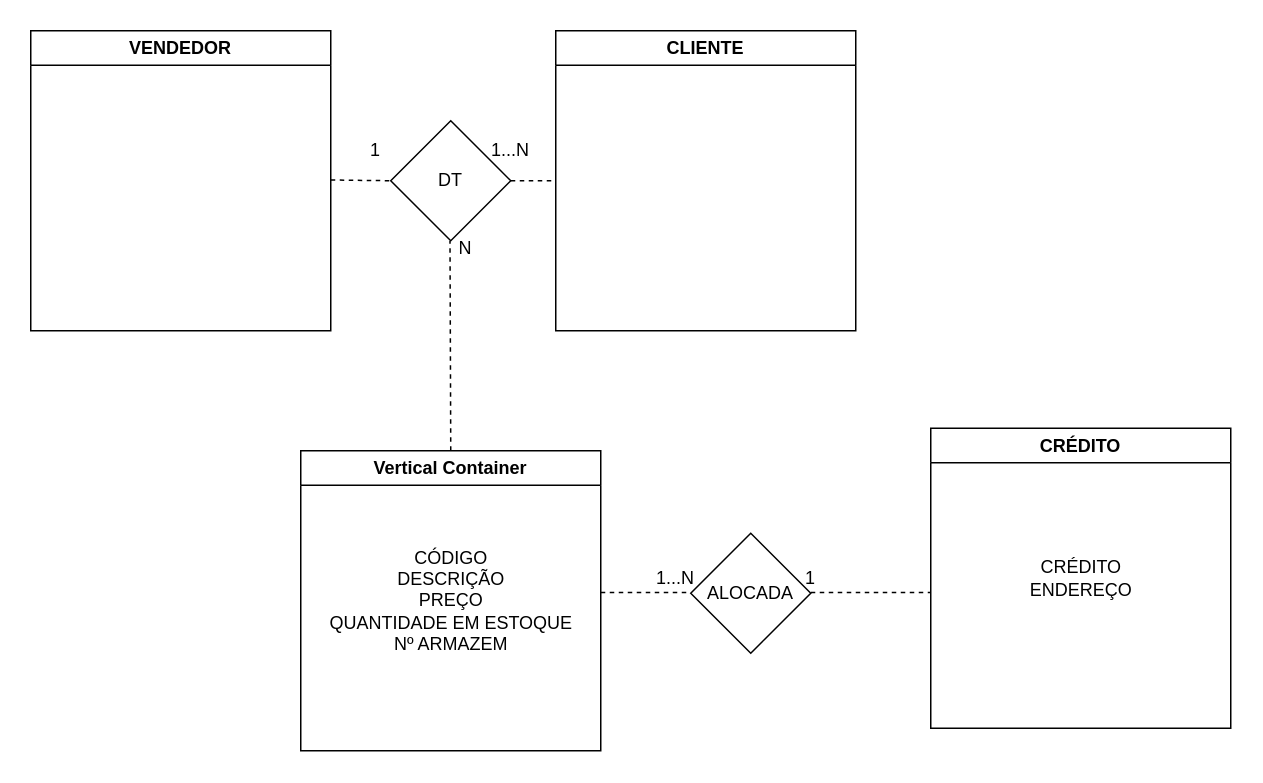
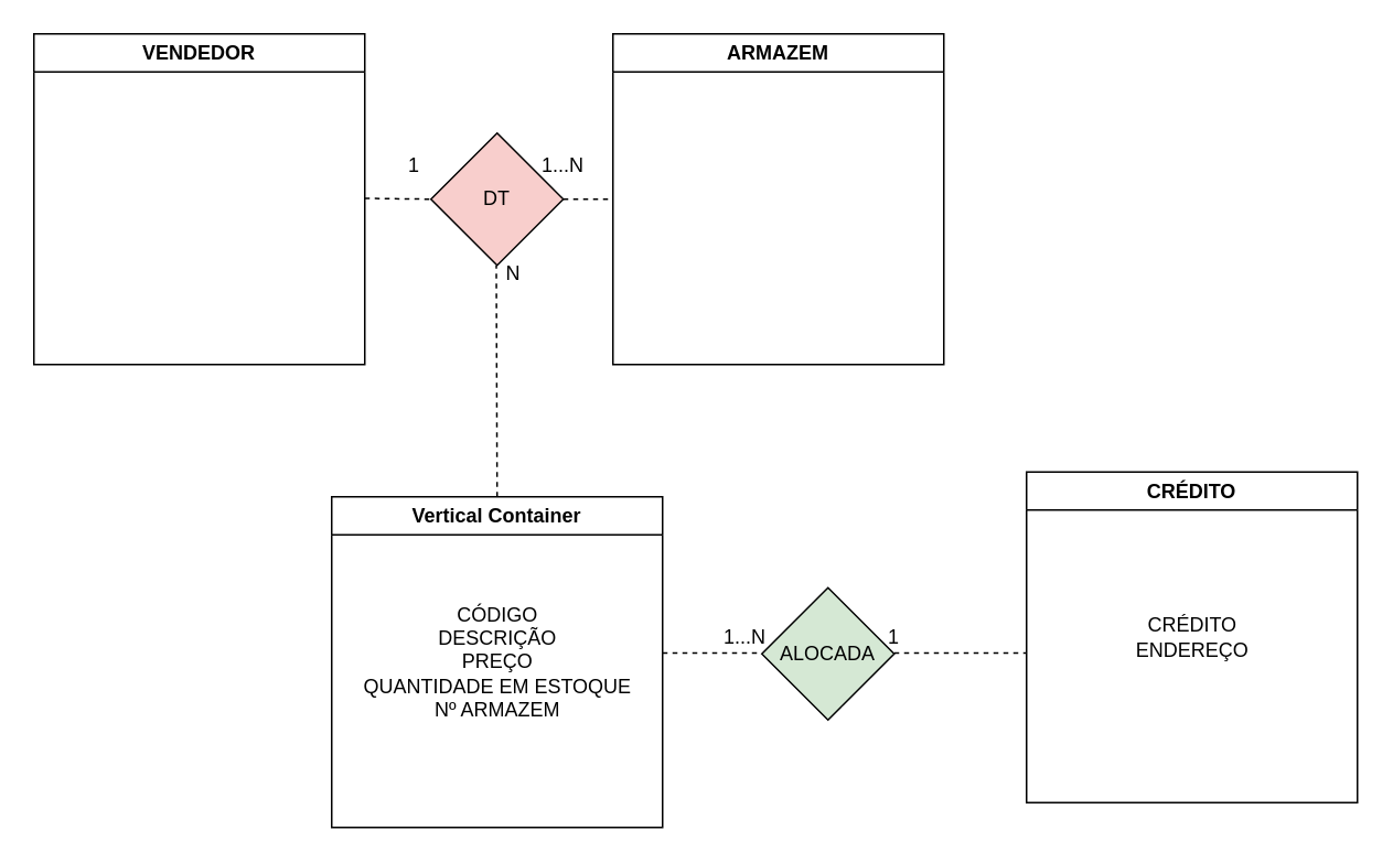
  <mxCell id="0" />
  <mxCell id="1" parent="0" />
  <mxCell id="2" value="VENDEDOR" style="swimlane;whiteSpace=wrap;html=1;" vertex="1" parent="1"><mxGeometry x="20" y="20" width="200" height="200" as="geometry" /></mxCell>
- <mxCell id="3" value="CLIENTE" style="swimlane;whiteSpace=wrap;html=1;" vertex="1" parent="1"><mxGeometry x="370" y="20" width="200" height="200" as="geometry" /></mxCell>
- <mxCell id="4" value="DT" style="rhombus;whiteSpace=wrap;html=1;" vertex="1" parent="1"><mxGeometry x="260" y="80" width="80" height="80" as="geometry" /></mxCell>
+ <mxCell id="3" value="ARMAZEM" style="swimlane;whiteSpace=wrap;html=1;" vertex="1" parent="1"><mxGeometry x="370" y="20" width="200" height="200" as="geometry" /></mxCell>
+ <mxCell id="4" value="DT" style="rhombus;whiteSpace=wrap;html=1;fillColor=#f8cecc;" vertex="1" parent="1"><mxGeometry x="260" y="80" width="80" height="80" as="geometry" /></mxCell>
  <mxCell id="5" value="" style="endArrow=none;dashed=1;html=1;rounded=0;entryX=0;entryY=0.5;entryDx=0;entryDy=0;" edge="1" parent="1" target="4"><mxGeometry width="50" height="50" relative="1" as="geometry"><mxPoint x="220" y="119.5" as="sourcePoint" /><mxPoint x="280" y="119.5" as="targetPoint" /></mxGeometry></mxCell>
  <mxCell id="6" value="" style="endArrow=none;dashed=1;html=1;rounded=0;entryX=0;entryY=0.5;entryDx=0;entryDy=0;" edge="1" parent="1"><mxGeometry width="50" height="50" relative="1" as="geometry"><mxPoint x="340" y="120" as="sourcePoint" /><mxPoint x="370" y="120" as="targetPoint" /></mxGeometry></mxCell>
  <mxCell id="7" value="1" style="text;html=1;strokeColor=none;fillColor=none;align=center;verticalAlign=middle;whiteSpace=wrap;rounded=0;" vertex="1" parent="1"><mxGeometry x="220" y="85" width="60" height="30" as="geometry" /></mxCell>
  <mxCell id="8" value="1...N" style="text;html=1;strokeColor=none;fillColor=none;align=center;verticalAlign=middle;whiteSpace=wrap;rounded=0;" vertex="1" parent="1"><mxGeometry x="310" y="85" width="60" height="30" as="geometry" /></mxCell>
  <mxCell id="9" value="" style="endArrow=none;dashed=1;html=1;rounded=0;exitX=0.5;exitY=0;exitDx=0;exitDy=0;" edge="1" parent="1" source="10"><mxGeometry width="50" height="50" relative="1" as="geometry"><mxPoint x="299.5" y="220" as="sourcePoint" /><mxPoint x="299.5" y="160" as="targetPoint" /></mxGeometry></mxCell>
  <mxCell id="10" value="Vertical Container" style="swimlane;whiteSpace=wrap;html=1;" vertex="1" parent="1"><mxGeometry x="200" y="300" width="200" height="200" as="geometry" /></mxCell>
  <mxCell id="11" value="&lt;div&gt;CÓDIGO&lt;/div&gt;&lt;div&gt;DESCRIÇÃO&lt;/div&gt;&lt;div&gt;PREÇO&lt;/div&gt;&lt;div&gt;QUANTIDADE EM ESTOQUE&lt;/div&gt;&lt;div&gt;Nº ARMAZEM&lt;br&gt;&lt;/div&gt;" style="text;html=1;align=center;verticalAlign=middle;resizable=0;points=[];autosize=1;strokeColor=none;fillColor=none;" vertex="1" parent="10"><mxGeometry x="10" y="55" width="180" height="90" as="geometry" /></mxCell>
  <mxCell id="12" value="N" style="text;html=1;strokeColor=none;fillColor=none;align=center;verticalAlign=middle;whiteSpace=wrap;rounded=0;" vertex="1" parent="1"><mxGeometry x="280" y="150" width="60" height="30" as="geometry" /></mxCell>
- <mxCell id="13" value="ALOCADA" style="rhombus;whiteSpace=wrap;html=1;" vertex="1" parent="1"><mxGeometry x="460" y="355" width="80" height="80" as="geometry" /></mxCell>
+ <mxCell id="13" value="ALOCADA" style="rhombus;whiteSpace=wrap;html=1;fillColor=#d5e8d4;" vertex="1" parent="1"><mxGeometry x="460" y="355" width="80" height="80" as="geometry" /></mxCell>
  <mxCell id="14" value="" style="endArrow=none;dashed=1;html=1;rounded=0;" edge="1" parent="1"><mxGeometry width="50" height="50" relative="1" as="geometry"><mxPoint x="400" y="394.5" as="sourcePoint" /><mxPoint x="460" y="394.5" as="targetPoint" /></mxGeometry></mxCell>
  <mxCell id="15" value="1...N" style="text;html=1;strokeColor=none;fillColor=none;align=center;verticalAlign=middle;whiteSpace=wrap;rounded=0;" vertex="1" parent="1"><mxGeometry x="420" y="370" width="60" height="30" as="geometry" /></mxCell>
  <mxCell id="16" value="" style="endArrow=none;dashed=1;html=1;rounded=0;" edge="1" parent="1"><mxGeometry width="50" height="50" relative="1" as="geometry"><mxPoint x="540" y="394.5" as="sourcePoint" /><mxPoint x="620" y="394.5" as="targetPoint" /></mxGeometry></mxCell>
  <mxCell id="17" value="CRÉDITO" style="swimlane;whiteSpace=wrap;html=1;" vertex="1" parent="1"><mxGeometry x="620" y="285" width="200" height="200" as="geometry" /></mxCell>
  <mxCell id="18" value="&lt;div&gt;CRÉDITO&lt;/div&gt;&lt;div&gt;ENDEREÇO&lt;br&gt;&lt;/div&gt;" style="text;html=1;align=center;verticalAlign=middle;resizable=0;points=[];autosize=1;strokeColor=none;fillColor=none;" vertex="1" parent="17"><mxGeometry x="55" y="80" width="90" height="40" as="geometry" /></mxCell>
  <mxCell id="19" value="1" style="text;html=1;strokeColor=none;fillColor=none;align=center;verticalAlign=middle;whiteSpace=wrap;rounded=0;" vertex="1" parent="1"><mxGeometry x="510" y="370" width="60" height="30" as="geometry" /></mxCell>
